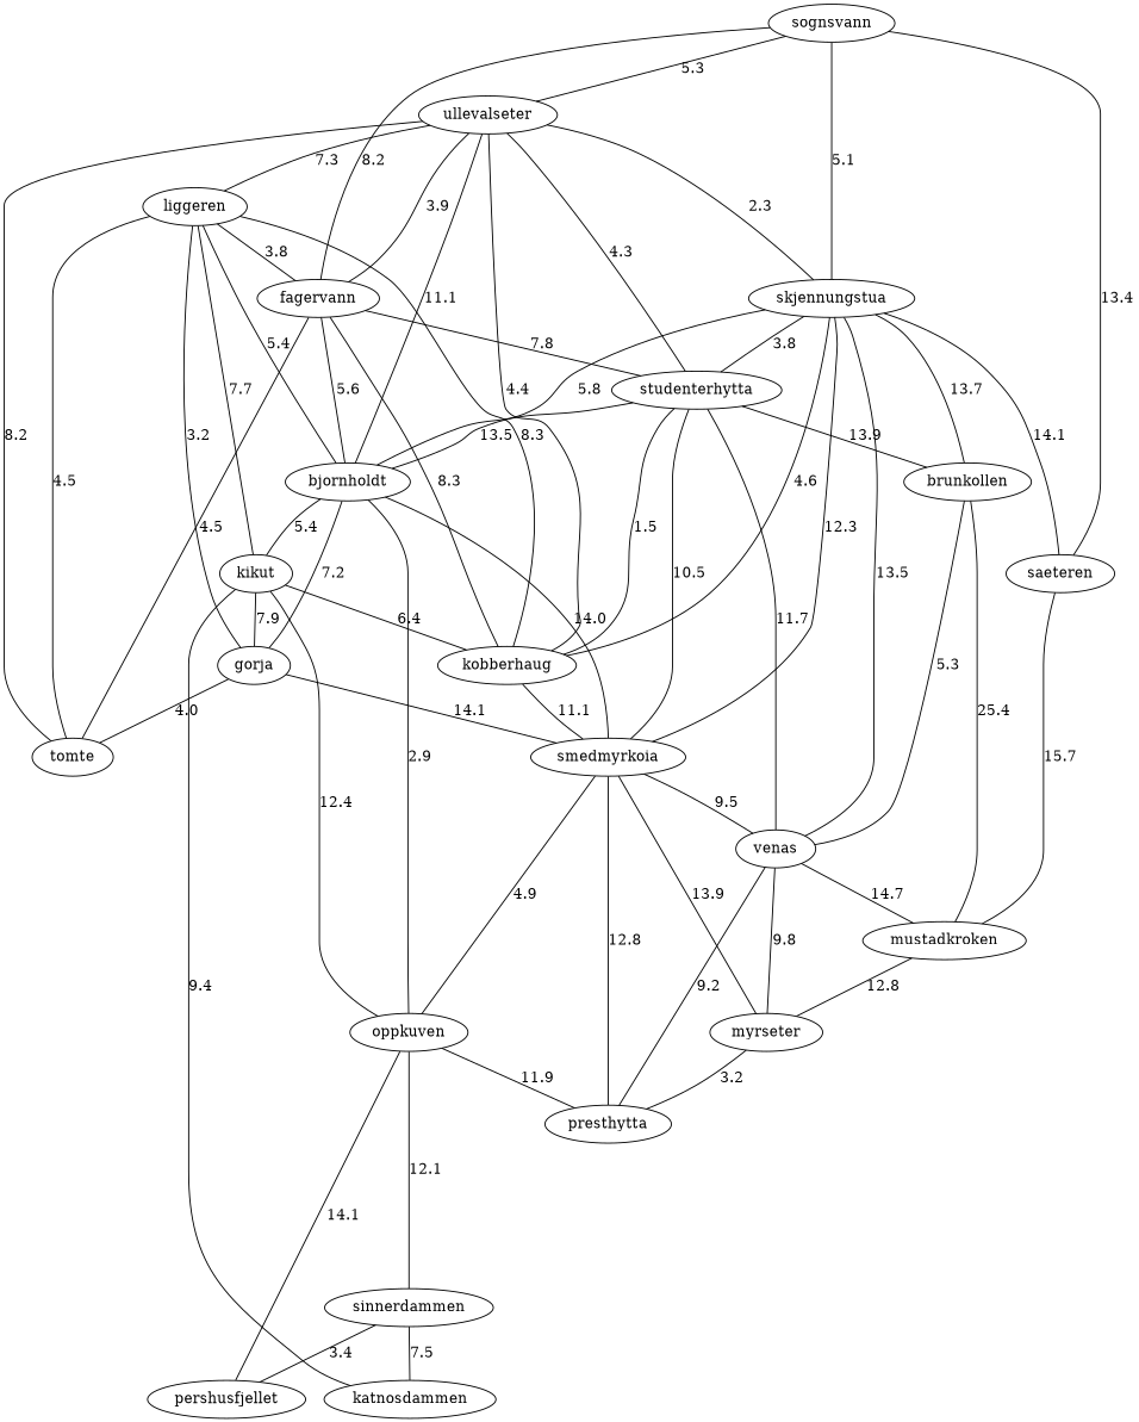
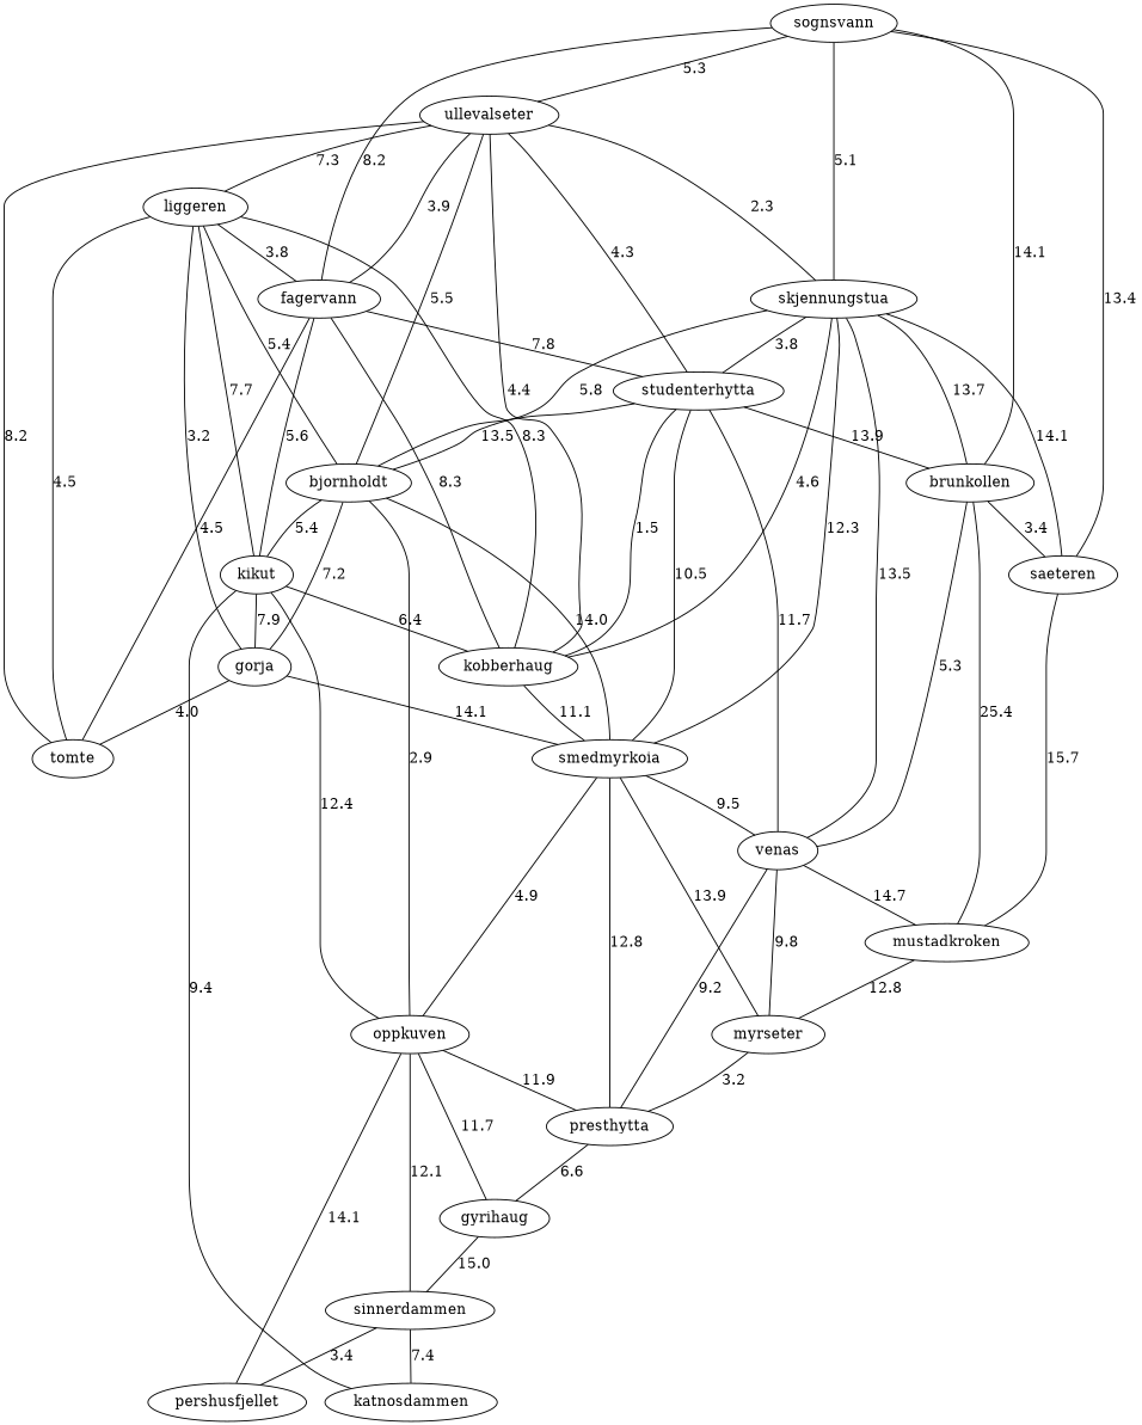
  graph {
    sognsvann
    ullevalseter
    skjennungstua
    fagervann
    brunkollen
    saeteren
    liggeren
    studenterhytta
    bjornholdt
    kobberhaug
    tomte
    smedmyrkoia
    venas
    mustadkroken
    kikut
    gorja
    oppkuven
    myrseter
    presthytta
    katnosdammen
+   gyrihaug
    sinnerdammen
    pershusfjellet
    sognsvann -- ullevalseter [label=5.3]
    sognsvann -- skjennungstua [label=5.1]
    sognsvann -- fagervann [label=8.2]
+   sognsvann -- brunkollen [label=14.1]
    sognsvann -- saeteren [label=13.4]
    ullevalseter -- skjennungstua [label=2.3]
    ullevalseter -- fagervann [label=3.9]
    ullevalseter -- liggeren [label=7.3]
    ullevalseter -- studenterhytta [label=4.3]
-   ullevalseter -- bjornholdt [label=11.1]
+   ullevalseter -- bjornholdt [label=5.5]
    ullevalseter -- kobberhaug [label=4.4]
    ullevalseter -- tomte [label=8.2]
    skjennungstua -- brunkollen [label=13.7]
    skjennungstua -- saeteren [label=14.1]
    skjennungstua -- studenterhytta [label=3.8]
    skjennungstua -- bjornholdt [label=5.8]
    skjennungstua -- kobberhaug [label=4.6]
    skjennungstua -- smedmyrkoia [label=12.3]
    skjennungstua -- venas [label=13.5]
    fagervann -- studenterhytta [label=7.8]
-   fagervann -- bjornholdt [label=5.6]
+   fagervann -- kikut [label=5.6]
    fagervann -- kobberhaug [label=8.3]
    fagervann -- tomte [label=4.5]
+   brunkollen -- saeteren [label=3.4]
    brunkollen -- venas [label=5.3]
    brunkollen -- mustadkroken [label=25.4]
    saeteren -- mustadkroken [label=15.7]
    liggeren -- fagervann [label=3.8]
    liggeren -- bjornholdt [label=5.4]
    liggeren -- kobberhaug [label=8.3]
    liggeren -- tomte [label=4.5]
    liggeren -- kikut [label=7.7]
    liggeren -- gorja [label=3.2]
    studenterhytta -- brunkollen [label=13.9]
    studenterhytta -- bjornholdt [label=13.5]
    studenterhytta -- kobberhaug [label=1.5]
    studenterhytta -- smedmyrkoia [label=10.5]
    studenterhytta -- venas [label=11.7]
    bjornholdt -- smedmyrkoia [label=14.0]
    bjornholdt -- kikut [label=5.4]
    bjornholdt -- gorja [label=7.2]
    bjornholdt -- oppkuven [label=2.9]
    kobberhaug -- smedmyrkoia [label=11.1]
    smedmyrkoia -- venas [label=9.5]
    smedmyrkoia -- oppkuven [label=4.9]
    smedmyrkoia -- myrseter [label=13.9]
    smedmyrkoia -- presthytta [label=12.8]
    venas -- mustadkroken [label=14.7]
    venas -- myrseter [label=9.8]
    venas -- presthytta [label=9.2]
    mustadkroken -- myrseter [label=12.8]
    kikut -- kobberhaug [label=6.4]
    kikut -- gorja [label=7.9]
    kikut -- oppkuven [label=12.4]
    kikut -- katnosdammen [label=9.4]
    gorja -- tomte [label=4.0]
    gorja -- smedmyrkoia [label=14.1]
    oppkuven -- presthytta [label=11.9]
+   oppkuven -- gyrihaug [label=11.7]
    oppkuven -- sinnerdammen [label=12.1]
    oppkuven -- pershusfjellet [label=14.1]
    myrseter -- presthytta [label=3.2]
-   sinnerdammen -- katnosdammen [label=7.5]
+   presthytta -- gyrihaug [label=6.6]
+   gyrihaug -- sinnerdammen [label=15.0]
+   sinnerdammen -- katnosdammen [label=7.4]
    sinnerdammen -- pershusfjellet [label=3.4]
  }
